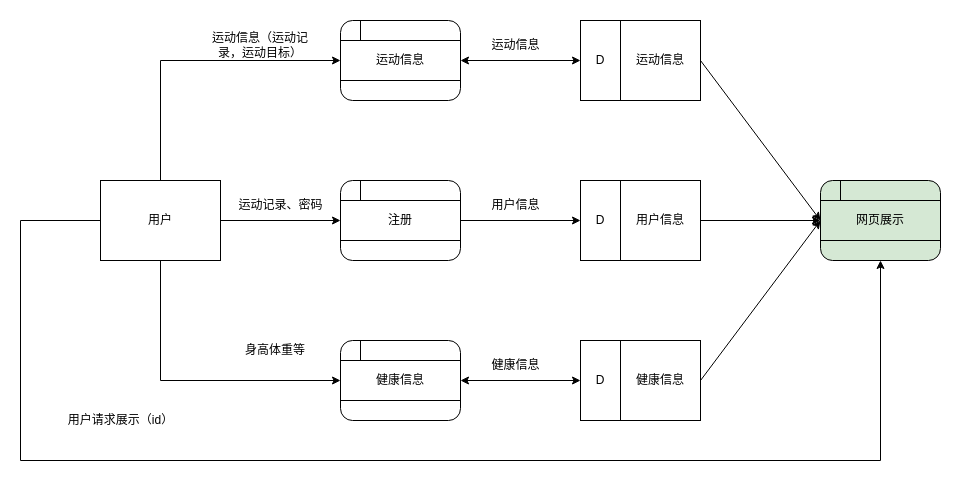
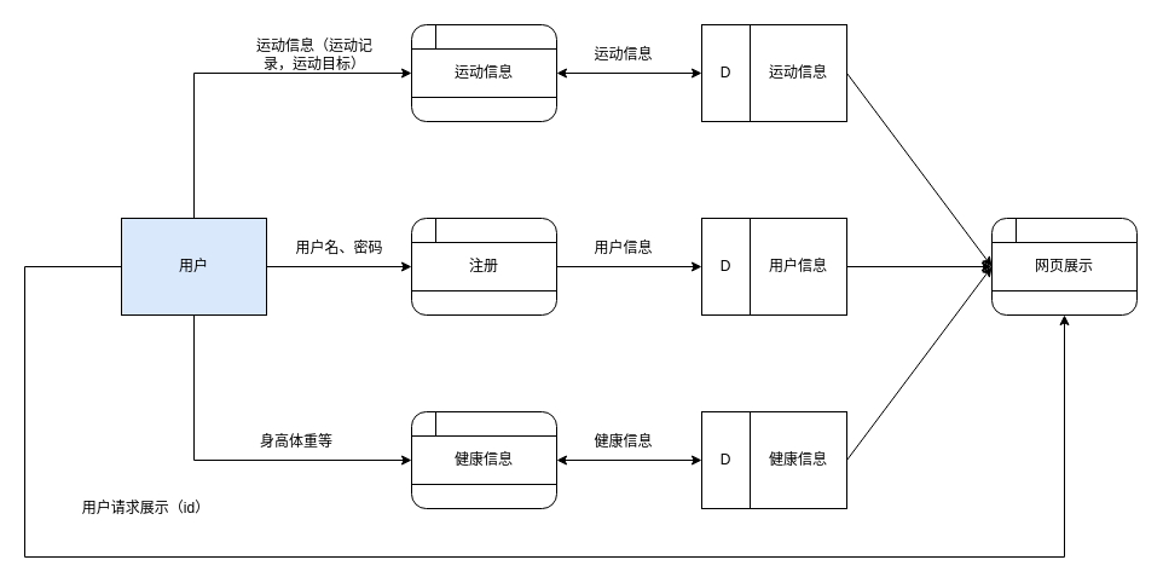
  <mxCell id="0" />
  <mxCell id="1" parent="0" />
  <mxCell id="2" style="edgeStyle=orthogonalEdgeStyle;rounded=0;orthogonalLoop=1;jettySize=auto;html=1;entryX=0;entryY=0.5;entryDx=0;entryDy=0;" edge="1" parent="1" source="3" target="26"><mxGeometry relative="1" as="geometry"><Array as="points"><mxPoint x="160" y="60" /></Array></mxGeometry></mxCell>
- <mxCell id="3" value="用户" style="rounded=0;whiteSpace=wrap;html=1;" vertex="1" parent="1"><mxGeometry x="100" y="180" width="120" height="80" as="geometry" /></mxCell>
+ <mxCell id="3" value="用户" style="rounded=0;whiteSpace=wrap;html=1;fillColor=#dae8fc;" vertex="1" parent="1"><mxGeometry x="100" y="180" width="120" height="80" as="geometry" /></mxCell>
  <mxCell id="4" value="" style="endArrow=classic;html=1;rounded=0;" edge="1" parent="1"><mxGeometry width="50" height="50" relative="1" as="geometry"><mxPoint x="220" y="220" as="sourcePoint" /><mxPoint x="340" y="220" as="targetPoint" /></mxGeometry></mxCell>
- <mxCell id="5" value="运动记录、密码" style="text;html=1;align=center;verticalAlign=middle;resizable=0;points=[];autosize=1;strokeColor=none;fillColor=none;" vertex="1" parent="1"><mxGeometry x="230" y="190" width="100" height="30" as="geometry" /></mxCell>
+ <mxCell id="5" value="用户名、密码" style="text;html=1;align=center;verticalAlign=middle;resizable=0;points=[];autosize=1;strokeColor=none;fillColor=none;" vertex="1" parent="1"><mxGeometry x="230" y="190" width="100" height="30" as="geometry" /></mxCell>
  <mxCell id="6" style="edgeStyle=orthogonalEdgeStyle;rounded=0;orthogonalLoop=1;jettySize=auto;html=1;entryX=0;entryY=0.5;entryDx=0;entryDy=0;" edge="1" parent="1" source="7" target="12"><mxGeometry relative="1" as="geometry" /></mxCell>
  <mxCell id="7" value="注册" style="rounded=1;whiteSpace=wrap;html=1;" vertex="1" parent="1"><mxGeometry x="340" y="180" width="120" height="80" as="geometry" /></mxCell>
  <mxCell id="8" value="" style="endArrow=none;html=1;rounded=0;entryX=1;entryY=0.25;entryDx=0;entryDy=0;" edge="1" parent="1" target="7"><mxGeometry width="50" height="50" relative="1" as="geometry"><mxPoint x="340" y="200" as="sourcePoint" /><mxPoint x="456.4" y="200" as="targetPoint" /></mxGeometry></mxCell>
  <mxCell id="9" value="" style="endArrow=none;html=1;rounded=0;" edge="1" parent="1"><mxGeometry width="50" height="50" relative="1" as="geometry"><mxPoint x="360" y="200" as="sourcePoint" /><mxPoint x="360" y="180" as="targetPoint" /></mxGeometry></mxCell>
  <mxCell id="10" value="" style="endArrow=none;html=1;rounded=0;entryX=1;entryY=0.75;entryDx=0;entryDy=0;" edge="1" parent="1" target="7"><mxGeometry width="50" height="50" relative="1" as="geometry"><mxPoint x="340" y="240" as="sourcePoint" /><mxPoint x="390" y="190" as="targetPoint" /></mxGeometry></mxCell>
  <mxCell id="11" value="" style="endArrow=none;html=1;rounded=0;entryX=0.25;entryY=0;entryDx=0;entryDy=0;exitX=0.25;exitY=1;exitDx=0;exitDy=0;" edge="1" parent="1"><mxGeometry width="50" height="50" relative="1" as="geometry"><mxPoint x="610" y="260" as="sourcePoint" /><mxPoint x="610" y="180" as="targetPoint" /></mxGeometry></mxCell>
  <mxCell id="12" value="D" style="rounded=0;whiteSpace=wrap;html=1;" vertex="1" parent="1"><mxGeometry x="580" y="180" width="40" height="80" as="geometry" /></mxCell>
  <mxCell id="13" value="&lt;span style=&quot;text-wrap-mode: nowrap;&quot;&gt;用户信息&lt;/span&gt;" style="rounded=0;whiteSpace=wrap;html=1;" vertex="1" parent="1"><mxGeometry x="620" y="180" width="80" height="80" as="geometry" /></mxCell>
  <mxCell id="14" value="用户信息" style="text;html=1;align=center;verticalAlign=middle;resizable=0;points=[];autosize=1;strokeColor=none;fillColor=none;" vertex="1" parent="1"><mxGeometry x="480" y="190" width="70" height="30" as="geometry" /></mxCell>
  <mxCell id="15" value="健康信息" style="rounded=1;whiteSpace=wrap;html=1;" vertex="1" parent="1"><mxGeometry x="340" y="340" width="120" height="80" as="geometry" /></mxCell>
  <mxCell id="16" value="" style="endArrow=none;html=1;rounded=0;entryX=1;entryY=0.25;entryDx=0;entryDy=0;" edge="1" target="15" parent="1"><mxGeometry width="50" height="50" relative="1" as="geometry"><mxPoint x="340" y="360" as="sourcePoint" /><mxPoint x="456.4" y="360" as="targetPoint" /></mxGeometry></mxCell>
  <mxCell id="17" value="" style="endArrow=none;html=1;rounded=0;" edge="1" parent="1"><mxGeometry width="50" height="50" relative="1" as="geometry"><mxPoint x="360" y="360" as="sourcePoint" /><mxPoint x="360" y="340" as="targetPoint" /></mxGeometry></mxCell>
  <mxCell id="18" value="" style="endArrow=none;html=1;rounded=0;entryX=1;entryY=0.75;entryDx=0;entryDy=0;" edge="1" target="15" parent="1"><mxGeometry width="50" height="50" relative="1" as="geometry"><mxPoint x="340" y="400" as="sourcePoint" /><mxPoint x="390" y="350" as="targetPoint" /></mxGeometry></mxCell>
  <mxCell id="19" value="" style="endArrow=classic;html=1;rounded=0;entryX=0;entryY=0.5;entryDx=0;entryDy=0;" edge="1" parent="1" target="15"><mxGeometry width="50" height="50" relative="1" as="geometry"><mxPoint x="160" y="260" as="sourcePoint" /><mxPoint x="210" y="210" as="targetPoint" /><Array as="points"><mxPoint x="160" y="380" /></Array></mxGeometry></mxCell>
- <mxCell id="20" value="身高体重等" style="text;html=1;align=center;verticalAlign=middle;whiteSpace=wrap;rounded=0;" vertex="1" parent="1"><mxGeometry x="220" y="335" width="110" height="30" as="geometry" /></mxCell>
+ <mxCell id="20" value="身高体重等" style="text;html=1;align=center;verticalAlign=middle;whiteSpace=wrap;rounded=0;" vertex="1" parent="1"><mxGeometry x="190" y="350" width="110" height="30" as="geometry" /></mxCell>
  <mxCell id="21" value="" style="endArrow=none;html=1;rounded=0;entryX=0.25;entryY=0;entryDx=0;entryDy=0;exitX=0.25;exitY=1;exitDx=0;exitDy=0;" edge="1" parent="1"><mxGeometry width="50" height="50" relative="1" as="geometry"><mxPoint x="610" y="420" as="sourcePoint" /><mxPoint x="610" y="340" as="targetPoint" /></mxGeometry></mxCell>
  <mxCell id="22" value="D" style="rounded=0;whiteSpace=wrap;html=1;" vertex="1" parent="1"><mxGeometry x="580" y="340" width="40" height="80" as="geometry" /></mxCell>
  <mxCell id="23" value="&lt;span style=&quot;text-wrap-mode: nowrap;&quot;&gt;健康信息&lt;/span&gt;" style="rounded=0;whiteSpace=wrap;html=1;" vertex="1" parent="1"><mxGeometry x="620" y="340" width="80" height="80" as="geometry" /></mxCell>
  <mxCell id="24" value="" style="endArrow=classic;startArrow=classic;html=1;rounded=0;entryX=0;entryY=0.5;entryDx=0;entryDy=0;" edge="1" parent="1"><mxGeometry width="50" height="50" relative="1" as="geometry"><mxPoint x="460" y="380" as="sourcePoint" /><mxPoint x="580" y="380" as="targetPoint" /></mxGeometry></mxCell>
  <mxCell id="25" value="健康信息" style="text;html=1;align=center;verticalAlign=middle;resizable=0;points=[];autosize=1;strokeColor=none;fillColor=none;" vertex="1" parent="1"><mxGeometry x="480" y="350" width="70" height="30" as="geometry" /></mxCell>
  <mxCell id="26" value="运动信息" style="rounded=1;whiteSpace=wrap;html=1;" vertex="1" parent="1"><mxGeometry x="340" y="20" width="120" height="80" as="geometry" /></mxCell>
  <mxCell id="27" value="" style="endArrow=none;html=1;rounded=0;entryX=1;entryY=0.25;entryDx=0;entryDy=0;" edge="1" target="26" parent="1"><mxGeometry width="50" height="50" relative="1" as="geometry"><mxPoint x="340" y="40" as="sourcePoint" /><mxPoint x="456.4" y="40" as="targetPoint" /></mxGeometry></mxCell>
  <mxCell id="28" value="" style="endArrow=none;html=1;rounded=0;" edge="1" parent="1"><mxGeometry width="50" height="50" relative="1" as="geometry"><mxPoint x="360" y="40" as="sourcePoint" /><mxPoint x="360" y="20" as="targetPoint" /></mxGeometry></mxCell>
  <mxCell id="29" value="" style="endArrow=none;html=1;rounded=0;entryX=1;entryY=0.75;entryDx=0;entryDy=0;" edge="1" target="26" parent="1"><mxGeometry width="50" height="50" relative="1" as="geometry"><mxPoint x="340" y="80" as="sourcePoint" /><mxPoint x="390" y="30" as="targetPoint" /></mxGeometry></mxCell>
  <mxCell id="30" value="运动信息（运动记录，运动目标）" style="text;html=1;align=center;verticalAlign=middle;whiteSpace=wrap;rounded=0;" vertex="1" parent="1"><mxGeometry x="205" y="30" width="110" height="30" as="geometry" /></mxCell>
  <mxCell id="31" value="" style="endArrow=none;html=1;rounded=0;entryX=0.25;entryY=0;entryDx=0;entryDy=0;exitX=0.25;exitY=1;exitDx=0;exitDy=0;" edge="1" parent="1"><mxGeometry width="50" height="50" relative="1" as="geometry"><mxPoint x="610" y="100" as="sourcePoint" /><mxPoint x="610" y="20" as="targetPoint" /></mxGeometry></mxCell>
  <mxCell id="32" value="D" style="rounded=0;whiteSpace=wrap;html=1;" vertex="1" parent="1"><mxGeometry x="580" y="20" width="40" height="80" as="geometry" /></mxCell>
  <mxCell id="33" value="&lt;span style=&quot;text-wrap-mode: nowrap;&quot;&gt;运动信息&lt;/span&gt;" style="rounded=0;whiteSpace=wrap;html=1;" vertex="1" parent="1"><mxGeometry x="620" y="20" width="80" height="80" as="geometry" /></mxCell>
  <mxCell id="34" value="" style="endArrow=classic;startArrow=classic;html=1;rounded=0;entryX=0;entryY=0.5;entryDx=0;entryDy=0;" edge="1" parent="1"><mxGeometry width="50" height="50" relative="1" as="geometry"><mxPoint x="460" y="60" as="sourcePoint" /><mxPoint x="580" y="60" as="targetPoint" /></mxGeometry></mxCell>
  <mxCell id="35" value="运动信息" style="text;html=1;align=center;verticalAlign=middle;resizable=0;points=[];autosize=1;strokeColor=none;fillColor=none;" vertex="1" parent="1"><mxGeometry x="480" y="30" width="70" height="30" as="geometry" /></mxCell>
- <mxCell id="36" value="网页展示" style="rounded=1;whiteSpace=wrap;html=1;fillColor=#d5e8d4;" vertex="1" parent="1"><mxGeometry x="820" y="180" width="120" height="80" as="geometry" /></mxCell>
+ <mxCell id="36" value="网页展示" style="rounded=1;whiteSpace=wrap;html=1;" vertex="1" parent="1"><mxGeometry x="820" y="180" width="120" height="80" as="geometry" /></mxCell>
  <mxCell id="37" value="" style="endArrow=none;html=1;rounded=0;entryX=1;entryY=0.25;entryDx=0;entryDy=0;" edge="1" parent="1" target="36"><mxGeometry width="50" height="50" relative="1" as="geometry"><mxPoint x="820" y="200" as="sourcePoint" /><mxPoint x="936.4" y="200" as="targetPoint" /></mxGeometry></mxCell>
  <mxCell id="38" value="" style="endArrow=none;html=1;rounded=0;" edge="1" parent="1"><mxGeometry width="50" height="50" relative="1" as="geometry"><mxPoint x="840" y="200" as="sourcePoint" /><mxPoint x="840" y="180" as="targetPoint" /></mxGeometry></mxCell>
  <mxCell id="39" value="" style="endArrow=none;html=1;rounded=0;entryX=1;entryY=0.75;entryDx=0;entryDy=0;" edge="1" parent="1" target="36"><mxGeometry width="50" height="50" relative="1" as="geometry"><mxPoint x="820" y="240" as="sourcePoint" /><mxPoint x="870" y="190" as="targetPoint" /></mxGeometry></mxCell>
  <mxCell id="40" value="" style="endArrow=classic;html=1;rounded=0;entryX=0.5;entryY=1;entryDx=0;entryDy=0;" edge="1" parent="1" target="36"><mxGeometry width="50" height="50" relative="1" as="geometry"><mxPoint x="100" y="220" as="sourcePoint" /><mxPoint x="20" y="220" as="targetPoint" /><Array as="points"><mxPoint x="20" y="220" /><mxPoint x="20" y="460" /><mxPoint x="880" y="460" /></Array></mxGeometry></mxCell>
  <mxCell id="41" value="用户请求展示（id）" style="text;html=1;align=center;verticalAlign=middle;resizable=0;points=[];autosize=1;strokeColor=none;fillColor=none;" vertex="1" parent="1"><mxGeometry x="55" y="405" width="130" height="30" as="geometry" /></mxCell>
  <mxCell id="42" value="" style="endArrow=classic;html=1;rounded=0;entryX=0;entryY=0.5;entryDx=0;entryDy=0;" edge="1" parent="1" target="36"><mxGeometry width="50" height="50" relative="1" as="geometry"><mxPoint x="700" y="60" as="sourcePoint" /><mxPoint x="750" y="10" as="targetPoint" /></mxGeometry></mxCell>
  <mxCell id="43" value="" style="endArrow=classic;html=1;rounded=0;" edge="1" parent="1"><mxGeometry width="50" height="50" relative="1" as="geometry"><mxPoint x="700" y="220" as="sourcePoint" /><mxPoint x="820" y="220" as="targetPoint" /></mxGeometry></mxCell>
  <mxCell id="44" value="" style="endArrow=classic;html=1;rounded=0;" edge="1" parent="1"><mxGeometry width="50" height="50" relative="1" as="geometry"><mxPoint x="700" y="380" as="sourcePoint" /><mxPoint x="820" y="220" as="targetPoint" /></mxGeometry></mxCell>
